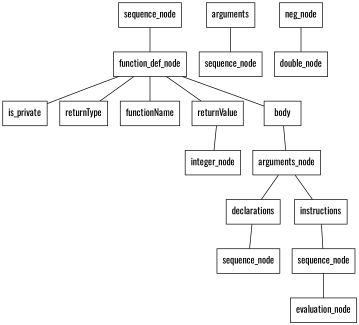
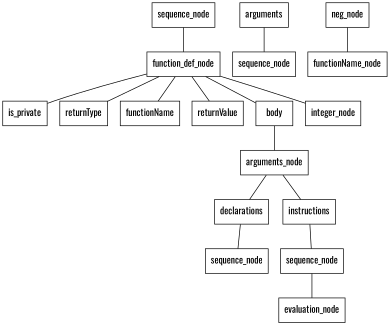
  graph {
    fontname=Oswald
    rankdir=TB
    node [fontname=Oswald shape=box]
    edge [fontname=Oswald]
    n1 [label=sequence_node]
    n2 [label=function_def_node]
    n3 [label=is_private]
    n4 [label=returnType]
    n5 [label=functionName]
    n6 [label=returnValue]
    n7 [label=body]
    n8 [label=integer_node]
    n9 [label=arguments]
    n10 [label=sequence_node]
    n11 [label=arguments_node]
    n12 [label=declarations]
    n13 [label=instructions]
    n14 [label=sequence_node]
    n15 [label=sequence_node]
    n16 [label=evaluation_node]
    n17 [label=neg_node]
-   n18 [label=double_node]
+   n18 [label=functionName_node]
    n1 -- n2
    n2 -- n3
    n2 -- n4
    n2 -- n5
    n2 -- n6
    n2 -- n7
-   n6 -- n8
+   n2 -- n8
    n7 -- n11
    n9 -- n10
    n11 -- n12
    n11 -- n13
    n12 -- n14
    n13 -- n15
    n15 -- n16
    n17 -- n18
  }
